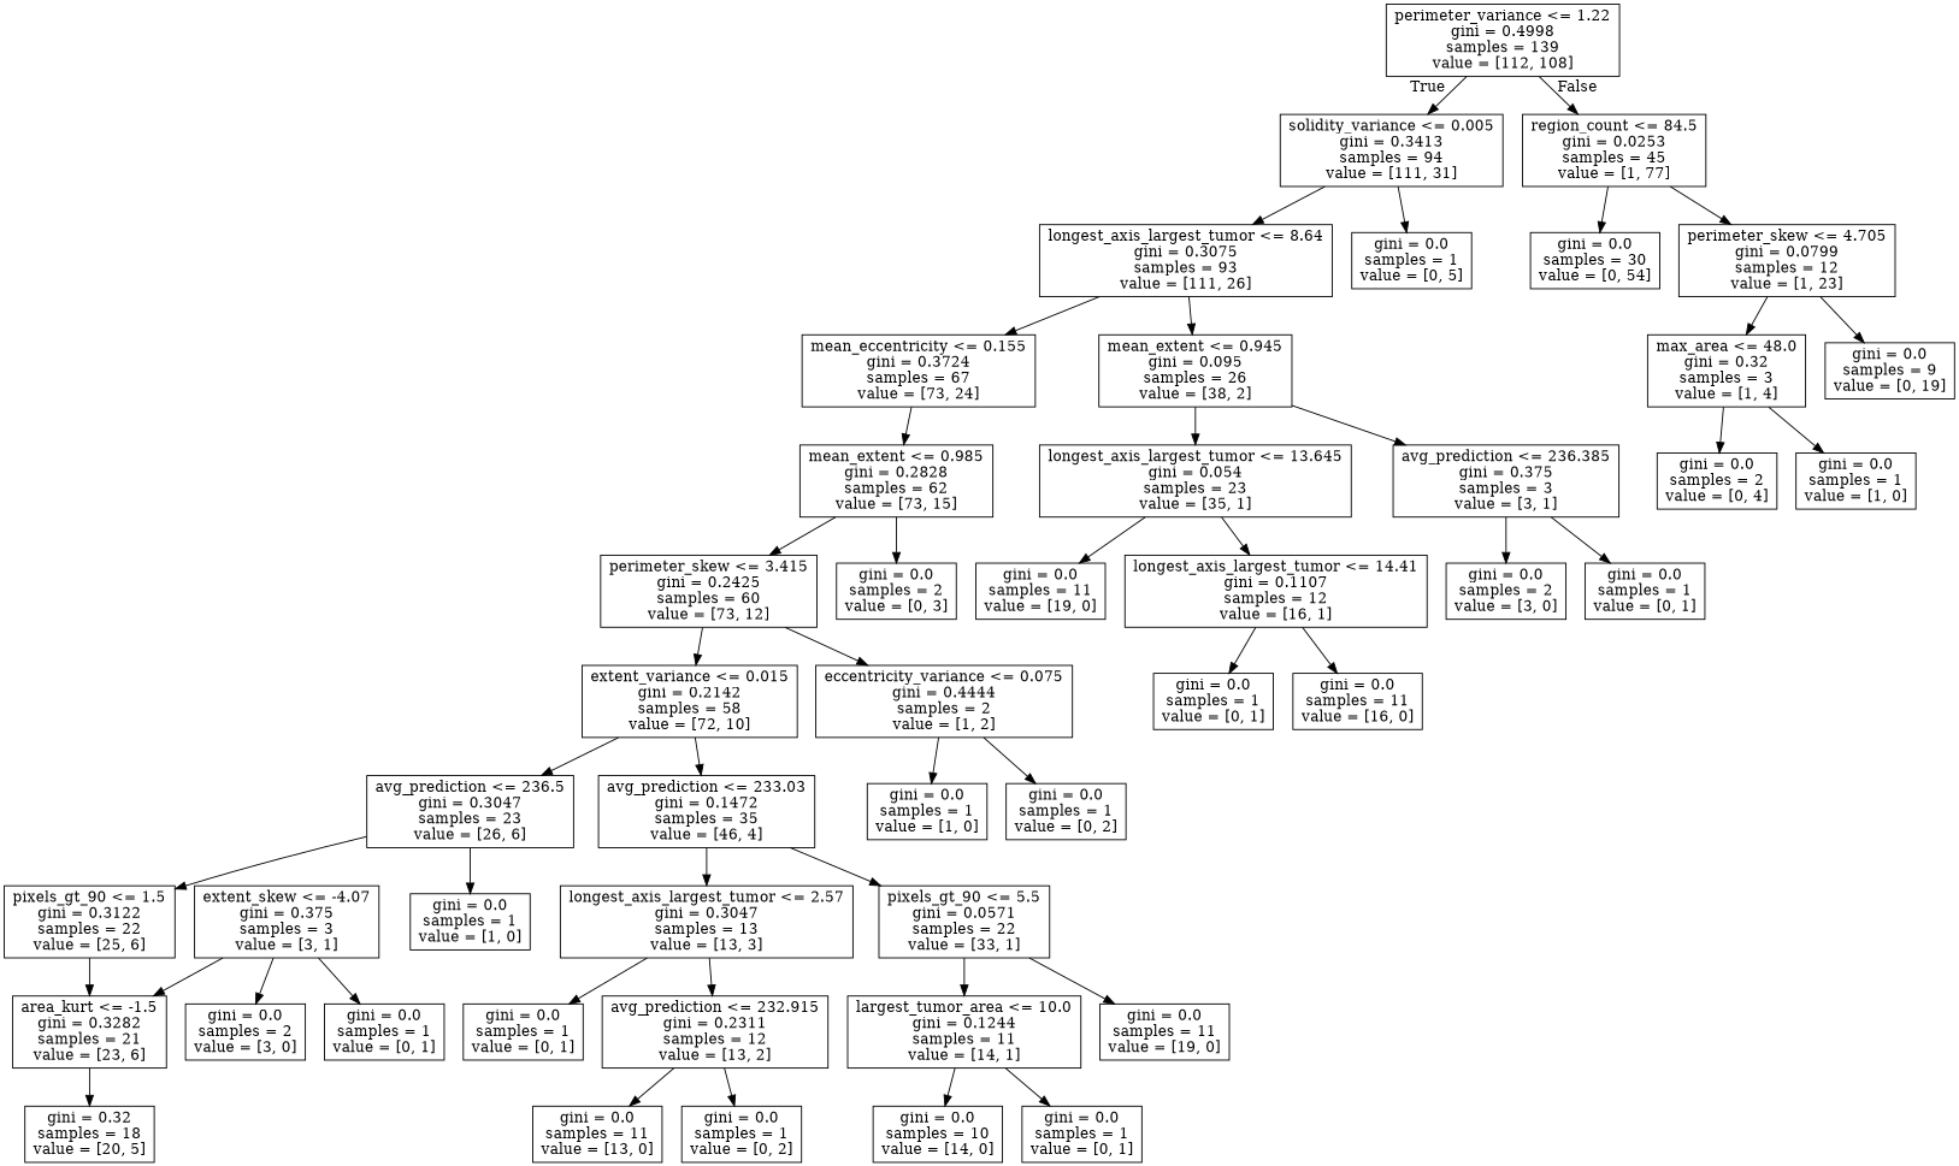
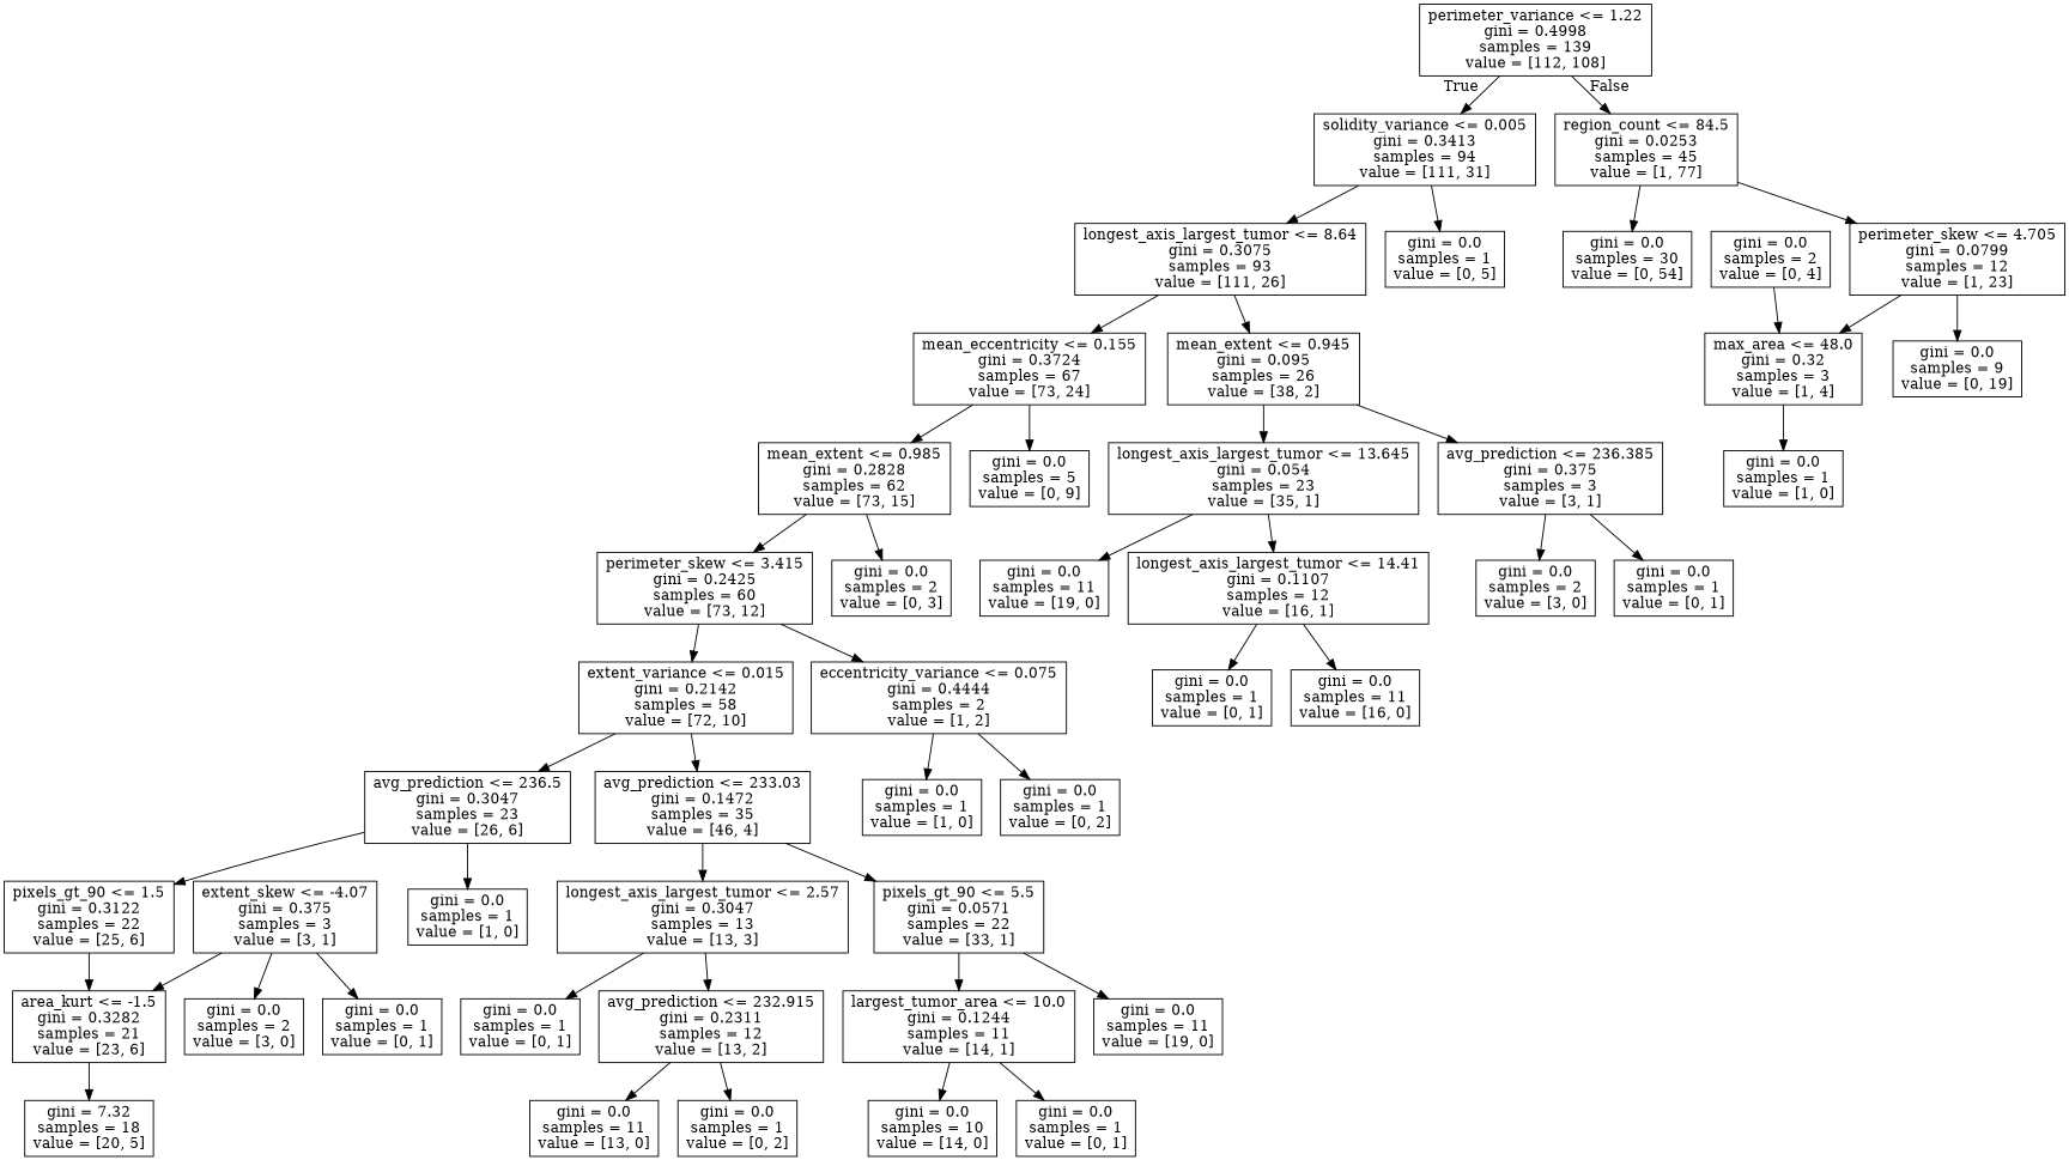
  digraph {
    node [shape=box]
    n1 [label="perimeter_variance <= 1.22\ngini = 0.4998\nsamples = 139\nvalue = [112, 108]"]
    n2 [label="solidity_variance <= 0.005\ngini = 0.3413\nsamples = 94\nvalue = [111, 31]"]
    n3 [label="region_count <= 84.5\ngini = 0.0253\nsamples = 45\nvalue = [1, 77]"]
    n4 [label="longest_axis_largest_tumor <= 8.64\ngini = 0.3075\nsamples = 93\nvalue = [111, 26]"]
    n5 [label="gini = 0.0\nsamples = 1\nvalue = [0, 5]"]
    n6 [label="gini = 0.0\nsamples = 30\nvalue = [0, 54]"]
    n7 [label="perimeter_skew <= 4.705\ngini = 0.0799\nsamples = 12\nvalue = [1, 23]"]
    n8 [label="mean_eccentricity <= 0.155\ngini = 0.3724\nsamples = 67\nvalue = [73, 24]"]
    n9 [label="mean_extent <= 0.945\ngini = 0.095\nsamples = 26\nvalue = [38, 2]"]
    n10 [label="mean_extent <= 0.985\ngini = 0.2828\nsamples = 62\nvalue = [73, 15]"]
+   n11 [label="gini = 0.0\nsamples = 5\nvalue = [0, 9]"]
    n12 [label="longest_axis_largest_tumor <= 13.645\ngini = 0.054\nsamples = 23\nvalue = [35, 1]"]
    n13 [label="avg_prediction <= 236.385\ngini = 0.375\nsamples = 3\nvalue = [3, 1]"]
    n14 [label="perimeter_skew <= 3.415\ngini = 0.2425\nsamples = 60\nvalue = [73, 12]"]
    n15 [label="gini = 0.0\nsamples = 2\nvalue = [0, 3]"]
    n16 [label="extent_variance <= 0.015\ngini = 0.2142\nsamples = 58\nvalue = [72, 10]"]
    n17 [label="eccentricity_variance <= 0.075\ngini = 0.4444\nsamples = 2\nvalue = [1, 2]"]
    n18 [label="avg_prediction <= 236.5\ngini = 0.3047\nsamples = 23\nvalue = [26, 6]"]
    n19 [label="avg_prediction <= 233.03\ngini = 0.1472\nsamples = 35\nvalue = [46, 4]"]
    n20 [label="gini = 0.0\nsamples = 1\nvalue = [1, 0]"]
    n21 [label="gini = 0.0\nsamples = 1\nvalue = [0, 2]"]
    n22 [label="pixels_gt_90 <= 1.5\ngini = 0.3122\nsamples = 22\nvalue = [25, 6]"]
    n23 [label="gini = 0.0\nsamples = 1\nvalue = [1, 0]"]
    n24 [label="longest_axis_largest_tumor <= 2.57\ngini = 0.3047\nsamples = 13\nvalue = [13, 3]"]
    n25 [label="pixels_gt_90 <= 5.5\ngini = 0.0571\nsamples = 22\nvalue = [33, 1]"]
    n26 [label="area_kurt <= -1.5\ngini = 0.3282\nsamples = 21\nvalue = [23, 6]"]
-   n27 [label="gini = 0.32\nsamples = 18\nvalue = [20, 5]"]
+   n27 [label="gini = 7.32\nsamples = 18\nvalue = [20, 5]"]
    n28 [label="extent_skew <= -4.07\ngini = 0.375\nsamples = 3\nvalue = [3, 1]"]
    n29 [label="gini = 0.0\nsamples = 2\nvalue = [3, 0]"]
    n30 [label="gini = 0.0\nsamples = 1\nvalue = [0, 1]"]
    n31 [label="gini = 0.0\nsamples = 1\nvalue = [0, 1]"]
    n32 [label="avg_prediction <= 232.915\ngini = 0.2311\nsamples = 12\nvalue = [13, 2]"]
    n33 [label="largest_tumor_area <= 10.0\ngini = 0.1244\nsamples = 11\nvalue = [14, 1]"]
    n34 [label="gini = 0.0\nsamples = 11\nvalue = [19, 0]"]
    n35 [label="gini = 0.0\nsamples = 11\nvalue = [13, 0]"]
    n36 [label="gini = 0.0\nsamples = 1\nvalue = [0, 2]"]
    n37 [label="gini = 0.0\nsamples = 10\nvalue = [14, 0]"]
    n38 [label="gini = 0.0\nsamples = 1\nvalue = [0, 1]"]
    n39 [label="gini = 0.0\nsamples = 11\nvalue = [19, 0]"]
    n40 [label="longest_axis_largest_tumor <= 14.41\ngini = 0.1107\nsamples = 12\nvalue = [16, 1]"]
    n41 [label="gini = 0.0\nsamples = 2\nvalue = [3, 0]"]
    n42 [label="gini = 0.0\nsamples = 1\nvalue = [0, 1]"]
    n43 [label="gini = 0.0\nsamples = 1\nvalue = [0, 1]"]
    n44 [label="gini = 0.0\nsamples = 11\nvalue = [16, 0]"]
    n45 [label="max_area <= 48.0\ngini = 0.32\nsamples = 3\nvalue = [1, 4]"]
    n46 [label="gini = 0.0\nsamples = 9\nvalue = [0, 19]"]
    n47 [label="gini = 0.0\nsamples = 2\nvalue = [0, 4]"]
    n48 [label="gini = 0.0\nsamples = 1\nvalue = [1, 0]"]
    n1 -> n2 [headlabel=True labelangle=45 labeldistance=2.5]
    n1 -> n3 [headlabel=False labelangle=-45 labeldistance=2.5]
    n2 -> n4
    n2 -> n5
    n3 -> n6
    n3 -> n7
    n4 -> n8
    n4 -> n9
    n7 -> n45
    n7 -> n46
    n8 -> n10
+   n8 -> n11
    n9 -> n12
    n9 -> n13
    n10 -> n14
    n10 -> n15
    n12 -> n39
    n12 -> n40
    n13 -> n41
    n13 -> n42
    n14 -> n16
    n14 -> n17
    n16 -> n18
    n16 -> n19
    n17 -> n20
    n17 -> n21
    n18 -> n22
    n18 -> n23
    n19 -> n24
    n19 -> n25
    n22 -> n26
    n24 -> n31
    n24 -> n32
    n25 -> n33
    n25 -> n34
    n26 -> n27
    n28 -> n26
    n28 -> n29
    n28 -> n30
    n32 -> n35
    n32 -> n36
    n33 -> n37
    n33 -> n38
    n40 -> n43
    n40 -> n44
-   n45 -> n47
+   n47 -> n45
    n45 -> n48
  }
